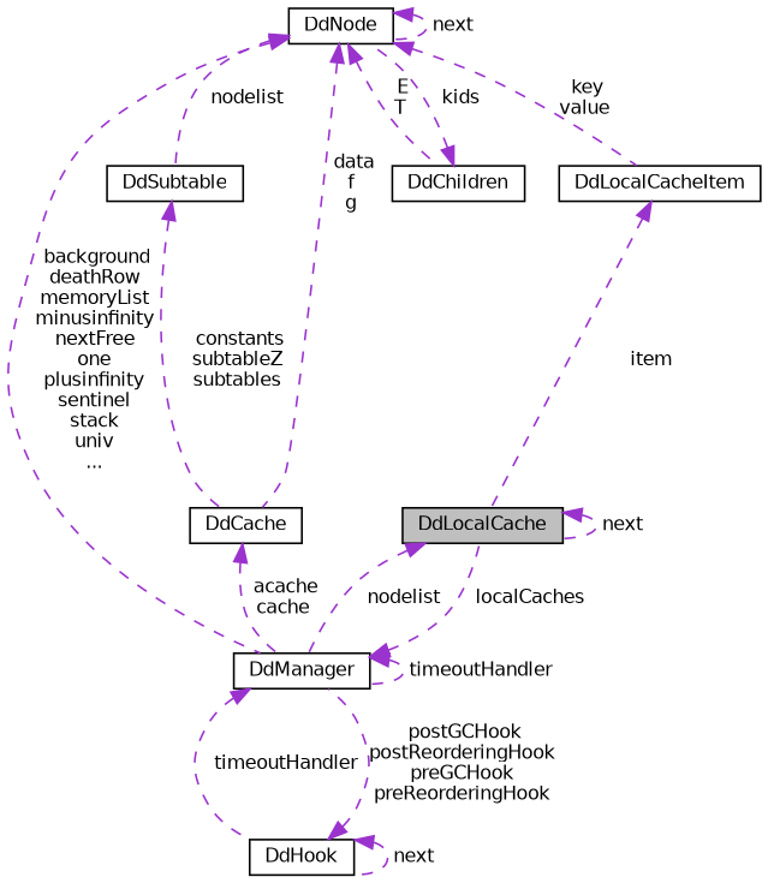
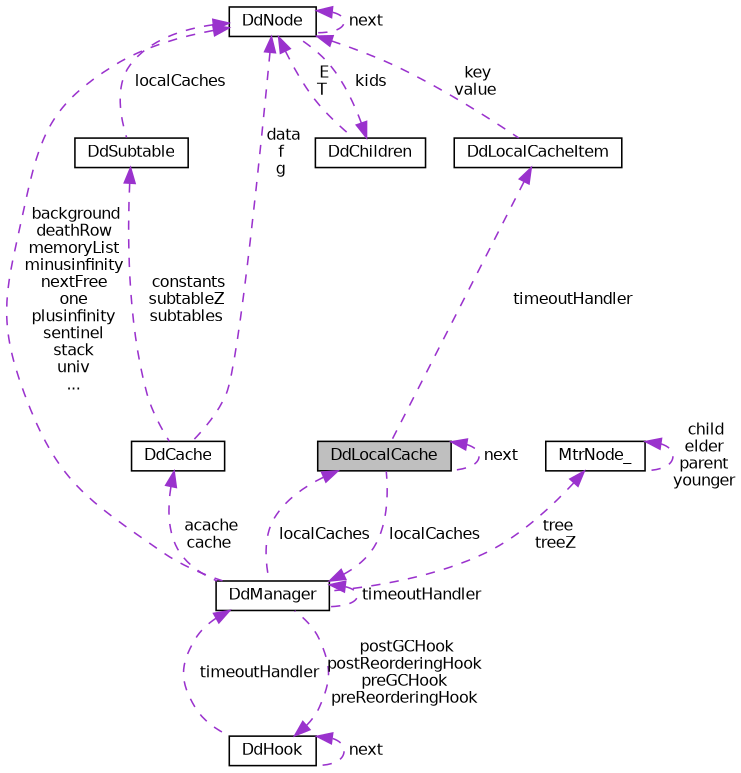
  digraph {
    node [color=black fillcolor=white fontname=Helvetica fontsize=10 shape=record style=filled]
    edge [color=darkorchid3 dir=back fontname=Helvetica fontsize=10 labelfontname=Helvetica labelfontsize=10 style=dashed]
    n1 [fillcolor=grey75 fontcolor=black height=0.2 label=DdLocalCache width=0.4]
    n2 [height=0.2 label=DdManager width=0.4]
    n3 [height=0.2 label=DdHook width=0.4]
    n4 [height=0.2 label=DdSubtable width=0.4]
    n5 [height=0.2 label=DdCache width=0.4]
    n6 [height=0.2 label=DdNode width=0.4]
    n7 [height=0.2 label=DdChildren width=0.4]
    n8 [height=0.2 label=DdLocalCacheItem width=0.4]
+   n9 [height=0.2 label=MtrNode_ width=0.4]
    n1 -> n1 [label=" next"]
-   n1 -> n2 [label=" nodelist"]
+   n1 -> n2 [label=" localCaches"]
    n2 -> n1 [label=" localCaches"]
    n2 -> n2 [label=" timeoutHandler"]
    n2 -> n3 [label=" timeoutHandler"]
    n3 -> n2 [label=" postGCHook\npostReorderingHook\npreGCHook\npreReorderingHook"]
    n3 -> n3 [label=" next"]
    n4 -> n5 [label=" constants\nsubtableZ\nsubtables"]
    n5 -> n2 [label=" acache\ncache"]
    n6 -> n2 [label=" background\ndeathRow\nmemoryList\nminusinfinity\nnextFree\none\nplusinfinity\nsentinel\nstack\nuniv\n..."]
-   n6 -> n4 [label=" nodelist"]
+   n6 -> n4 [label=" localCaches"]
    n6 -> n5 [label=" data\nf\ng"]
    n6 -> n6 [label=" next"]
    n6 -> n7 [label=" E\nT"]
    n6 -> n8 [label=" key\nvalue"]
    n7 -> n6 [label=" kids"]
-   n8 -> n1 [label=" item"]
+   n8 -> n1 [label=" timeoutHandler"]
+   n9 -> n2 [label=" tree\ntreeZ"]
+   n9 -> n9 [label=" child\nelder\nparent\nyounger"]
  }
